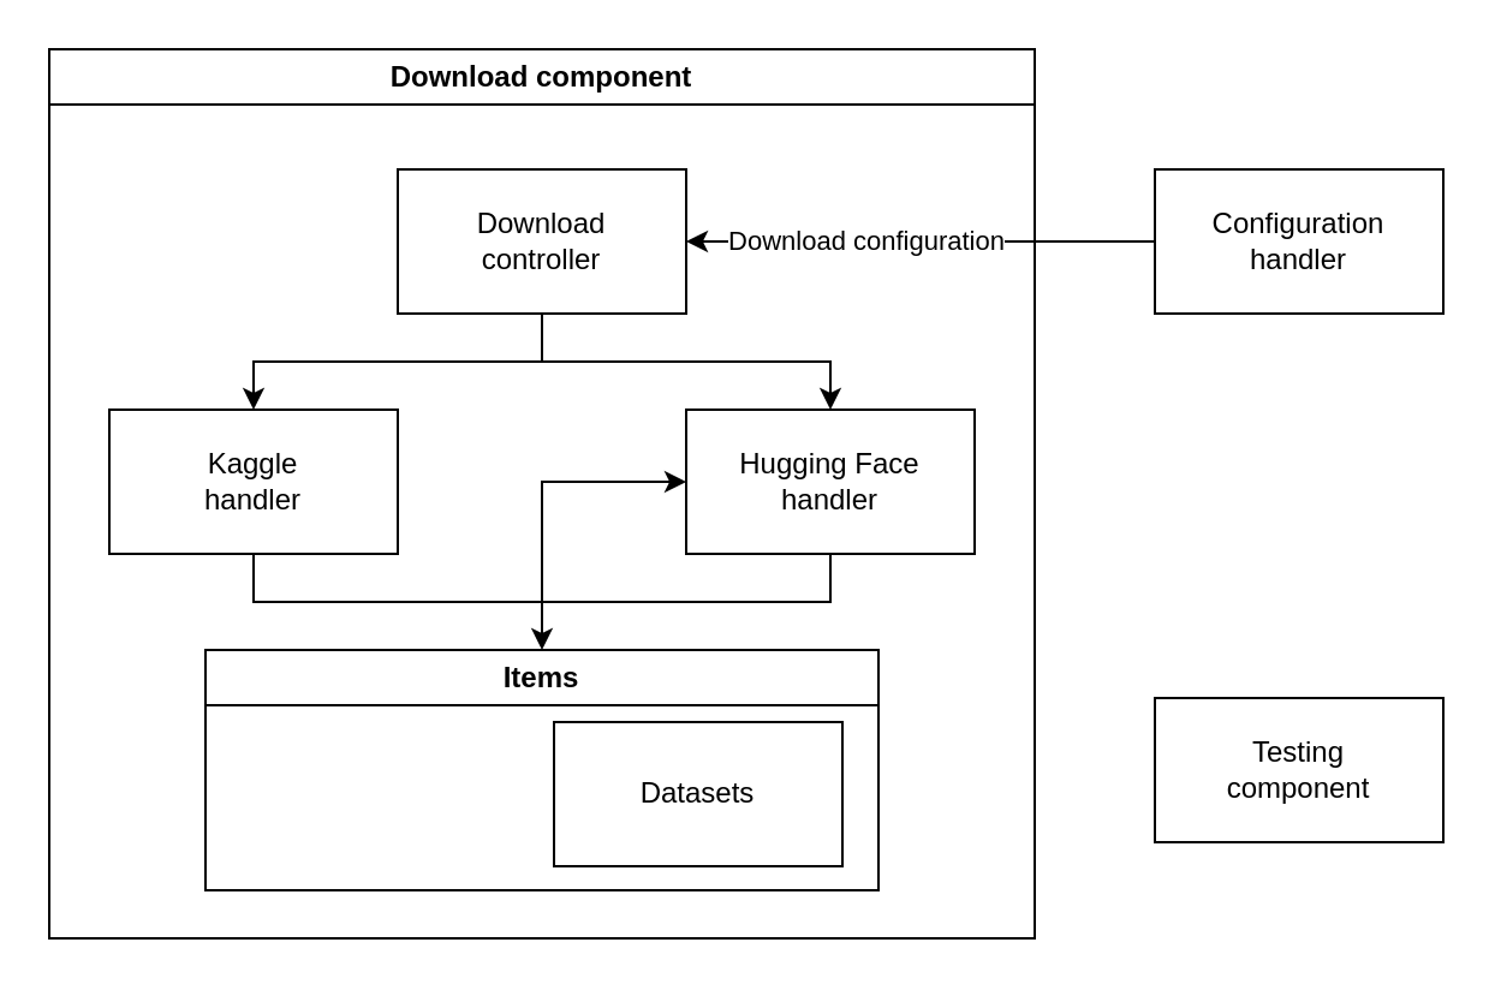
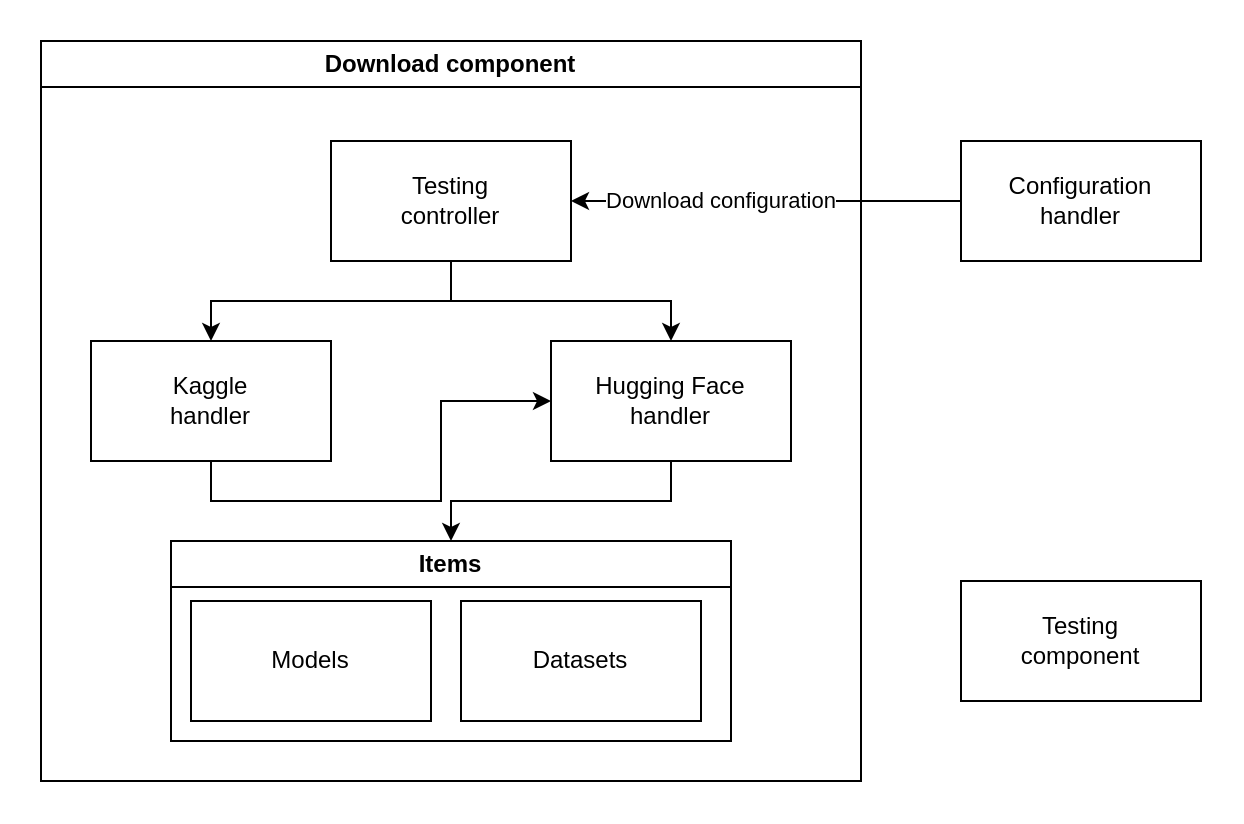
  <mxCell id="0" />
  <mxCell id="1" parent="0" />
  <mxCell id="2" value="Download component" style="swimlane;whiteSpace=wrap;html=1;" vertex="1" parent="1"><mxGeometry x="20" y="20" width="410" height="370" as="geometry" /></mxCell>
  <mxCell id="3" style="edgeStyle=orthogonalEdgeStyle;rounded=0;orthogonalLoop=1;jettySize=auto;html=1;exitX=0.5;exitY=1;exitDx=0;exitDy=0;" edge="1" parent="2" source="5" target="7"><mxGeometry relative="1" as="geometry" /></mxCell>
  <mxCell id="4" style="edgeStyle=orthogonalEdgeStyle;rounded=0;orthogonalLoop=1;jettySize=auto;html=1;" edge="1" parent="2" source="5" target="9"><mxGeometry relative="1" as="geometry" /></mxCell>
- <mxCell id="5" value="Download&lt;div&gt;controller&lt;/div&gt;" style="rounded=0;whiteSpace=wrap;html=1;" vertex="1" parent="2"><mxGeometry x="145" y="50" width="120" height="60" as="geometry" /></mxCell>
+ <mxCell id="5" value="Testing&lt;div&gt;controller&lt;/div&gt;" style="rounded=0;whiteSpace=wrap;html=1;" vertex="1" parent="2"><mxGeometry x="145" y="50" width="120" height="60" as="geometry" /></mxCell>
  <mxCell id="6" style="edgeStyle=orthogonalEdgeStyle;rounded=0;orthogonalLoop=1;jettySize=auto;html=1;exitX=0.5;exitY=1;exitDx=0;exitDy=0;" edge="1" parent="2" source="7" target="9"><mxGeometry relative="1" as="geometry" /></mxCell>
  <mxCell id="7" value="Kaggle&lt;div&gt;handler&lt;/div&gt;" style="rounded=0;whiteSpace=wrap;html=1;" vertex="1" parent="2"><mxGeometry x="25" y="150" width="120" height="60" as="geometry" /></mxCell>
  <mxCell id="8" style="edgeStyle=orthogonalEdgeStyle;rounded=0;orthogonalLoop=1;jettySize=auto;html=1;" edge="1" parent="2" source="9" target="10"><mxGeometry relative="1" as="geometry" /></mxCell>
- <mxCell id="9" value="Hugging Face&lt;div&gt;handler&lt;/div&gt;" style="rounded=0;whiteSpace=wrap;html=1;" vertex="1" parent="2"><mxGeometry x="265" y="150" width="120" height="60" as="geometry" /></mxCell>
+ <mxCell id="9" value="Hugging Face&lt;div&gt;handler&lt;/div&gt;" style="rounded=0;whiteSpace=wrap;html=1;" vertex="1" parent="2"><mxGeometry x="255" y="150" width="120" height="60" as="geometry" /></mxCell>
  <mxCell id="10" value="Items" style="swimlane;whiteSpace=wrap;html=1;startSize=23;" vertex="1" parent="2"><mxGeometry x="65" y="250" width="280" height="100" as="geometry" /></mxCell>
+ <mxCell id="11" value="Models" style="rounded=0;whiteSpace=wrap;html=1;" vertex="1" parent="10"><mxGeometry x="10" y="30" width="120" height="60" as="geometry" /></mxCell>
  <mxCell id="12" value="Datasets" style="rounded=0;whiteSpace=wrap;html=1;" vertex="1" parent="10"><mxGeometry x="145" y="30" width="120" height="60" as="geometry" /></mxCell>
  <mxCell id="13" value="Download configuration" style="edgeStyle=orthogonalEdgeStyle;rounded=0;orthogonalLoop=1;jettySize=auto;html=1;" edge="1" parent="1" source="14" target="5"><mxGeometry x="0.231" relative="1" as="geometry"><mxPoint as="offset" /></mxGeometry></mxCell>
  <mxCell id="14" value="Configuration&lt;div&gt;handler&lt;/div&gt;" style="rounded=0;whiteSpace=wrap;html=1;" vertex="1" parent="1"><mxGeometry x="480" y="70" width="120" height="60" as="geometry" /></mxCell>
  <mxCell id="15" value="Testing&lt;div&gt;component&lt;/div&gt;" style="rounded=0;whiteSpace=wrap;html=1;" vertex="1" parent="1"><mxGeometry x="480" y="290" width="120" height="60" as="geometry" /></mxCell>
